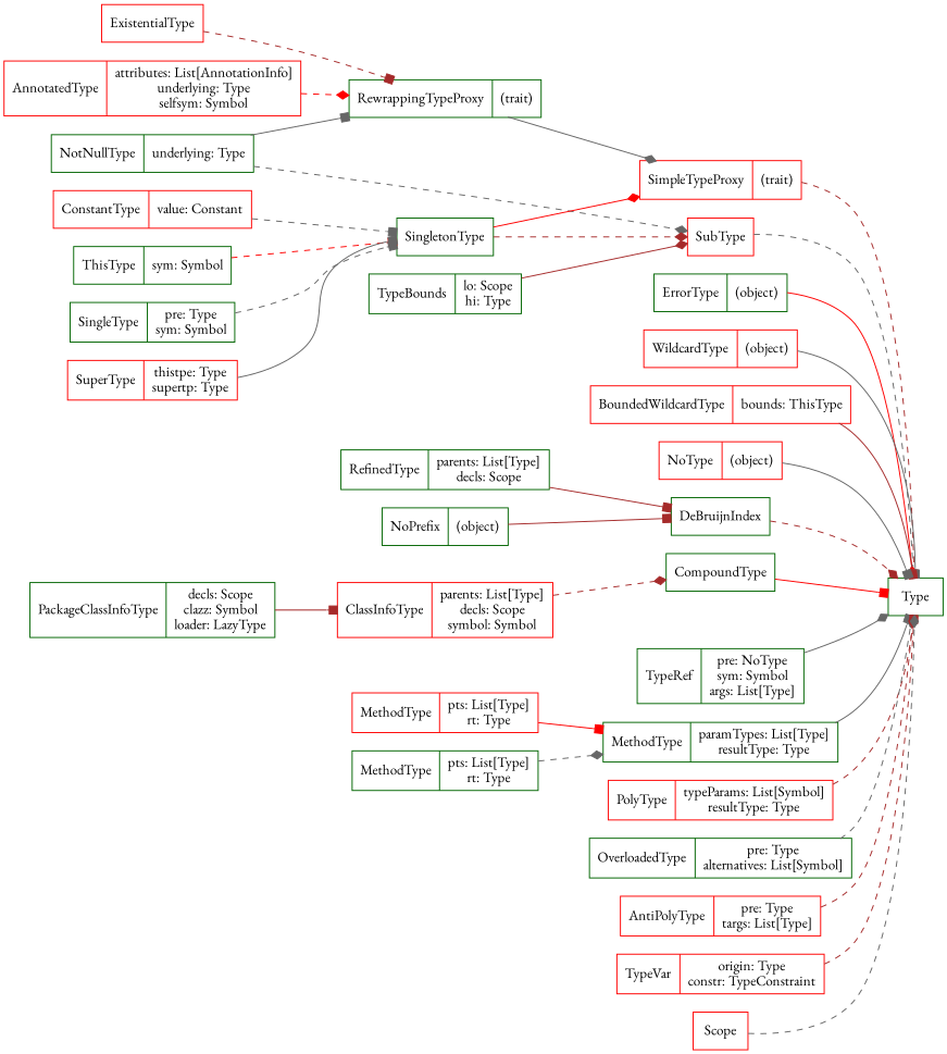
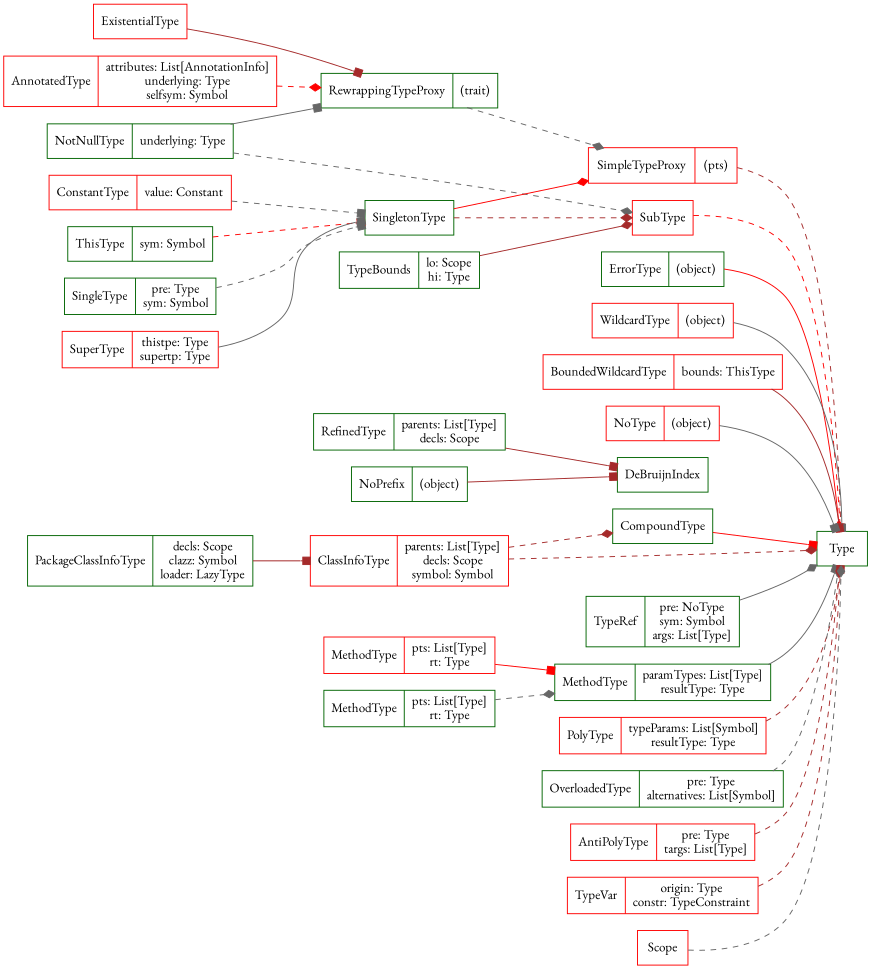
  digraph {
    fontname="EB Garamond"
    rank=max
    rankdir=LR
    node [color=darkgreen fontname="EB Garamond" shape=record]
    edge [arrowhead=box color=gray40 fontname="EB Garamond" style=dashed]
-   n1 [color=red label="{SimpleTypeProxy|(trait)}"]
+   n1 [color=red label="{SimpleTypeProxy|(pts)}"]
    Type
    n3 [label="{RewrappingTypeProxy|(trait)}"]
    SubType [color=red]
    n5 [label="{NotNullType|underlying: Type}"]
    SingletonType
    n7 [label="{ErrorType|(object)}"]
    n8 [color=red label="{WildcardType|(object)}"]
    n9 [color=red label="{BoundedWildcardType|bounds: ThisType}"]
    n10 [color=red label="{NoType|(object)}"]
    n11 [label="{NoPrefix|(object)}"]
    DeBruijnIndex
    n13 [label="{ThisType|sym: Symbol}"]
    n14 [label="{SingleType|pre: Type\nsym: Symbol}"]
    n15 [color=red label="{SuperType|thistpe: Type\nsupertp: Type}"]
    n16 [label="{TypeBounds|lo: Scope\nhi: Type}"]
    CompoundType
    n18 [label="{RefinedType|parents: List[Type]\ndecls: Scope}"]
    n19 [color=red label="{ClassInfoType|parents: List[Type]\ndecls: Scope\nsymbol: Symbol}"]
    n20 [label="{PackageClassInfoType|decls: Scope\nclazz: Symbol\nloader: LazyType}"]
    n21 [color=red label="{ConstantType|value: Constant}"]
    n22 [label="{TypeRef|pre: NoType\nsym: Symbol\nargs: List[Type]}"]
    n23 [label="{MethodType|paramTypes: List[Type]\nresultType: Type}"]
    n24 [label="{MethodType|pts: List[Type]\nrt: Type}"]
    n25 [color=red label="{MethodType|pts: List[Type]\nrt: Type}"]
    n26 [color=red label="{PolyType|typeParams: List[Symbol]\nresultType: Type}"]
    n27 [label="{OverloadedType|pre: Type\nalternatives: List[Symbol]}"]
    ExistentialType [color=red]
    n29 [color=red label="{AntiPolyType|pre: Type\ntargs: List[Type]}"]
    n30 [color=red label="{TypeVar|origin: Type\nconstr: TypeConstraint}"]
    n31 [color=red label="{AnnotatedType|attributes: List[AnnotationInfo]\nunderlying: Type\nselfsym: Symbol}"]
    n32 [color=red label=Scope]
    n1 -> Type [color=brown]
-   n3 -> n1 [arrowhead=diamond style=solid]
-   SubType -> Type
+   n3 -> n1 [arrowhead=diamond]
+   SubType -> Type [color=red]
    n5 -> n3 [style=solid]
    n5 -> SubType [arrowhead=diamond]
    SingletonType -> n1 [arrowhead=diamond color=red style=solid]
    SingletonType -> SubType [arrowhead=diamond color=brown]
    n7 -> Type [arrowhead=diamond color=red style=solid]
    n8 -> Type [style=solid]
    n9 -> Type [color=brown style=solid]
    n10 -> Type [style=solid]
    n11 -> DeBruijnIndex [color=brown style=solid]
-   DeBruijnIndex -> Type [arrowhead=diamond color=brown]
+   n19 -> Type [arrowhead=diamond color=brown]
    n13 -> SingletonType [color=red]
    n14 -> SingletonType
    n15 -> SingletonType [style=solid]
    n16 -> SubType [arrowhead=diamond color=brown style=solid]
    CompoundType -> Type [color=red style=solid]
    n18 -> DeBruijnIndex [color=brown style=solid]
    n19 -> CompoundType [arrowhead=diamond color=brown]
    n20 -> n19 [color=brown style=solid]
    n21 -> SingletonType
    n22 -> Type [arrowhead=diamond style=solid]
    n23 -> Type [style=solid]
    n24 -> n23 [arrowhead=diamond]
    n25 -> n23 [color=red style=solid]
    n26 -> Type [arrowhead=diamond color=brown]
    n27 -> Type [arrowhead=diamond]
-   ExistentialType -> n3 [color=brown]
+   ExistentialType -> n3 [color=brown style=solid]
    n29 -> Type [arrowhead=diamond color=brown]
    n30 -> Type [color=brown]
    n31 -> n3 [arrowhead=diamond color=red]
    n32 -> Type [arrowhead=diamond]
  }
